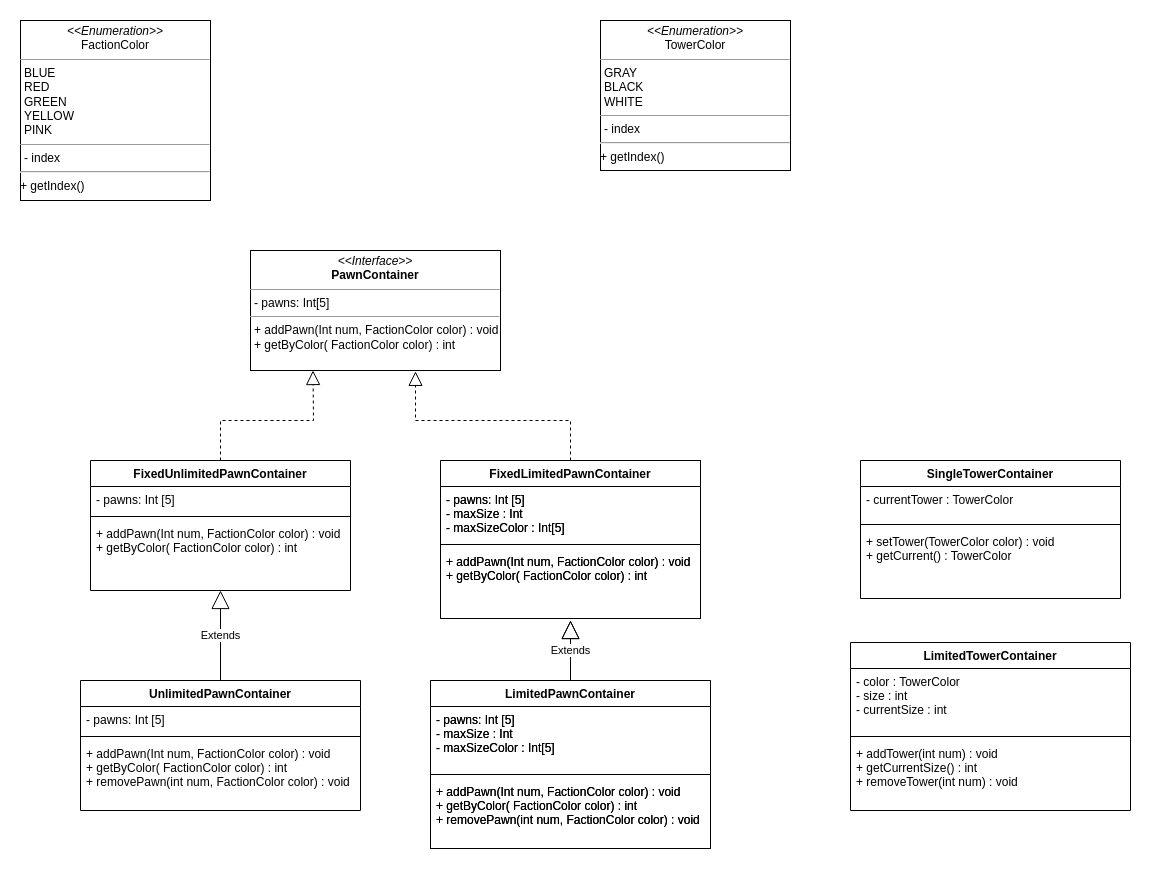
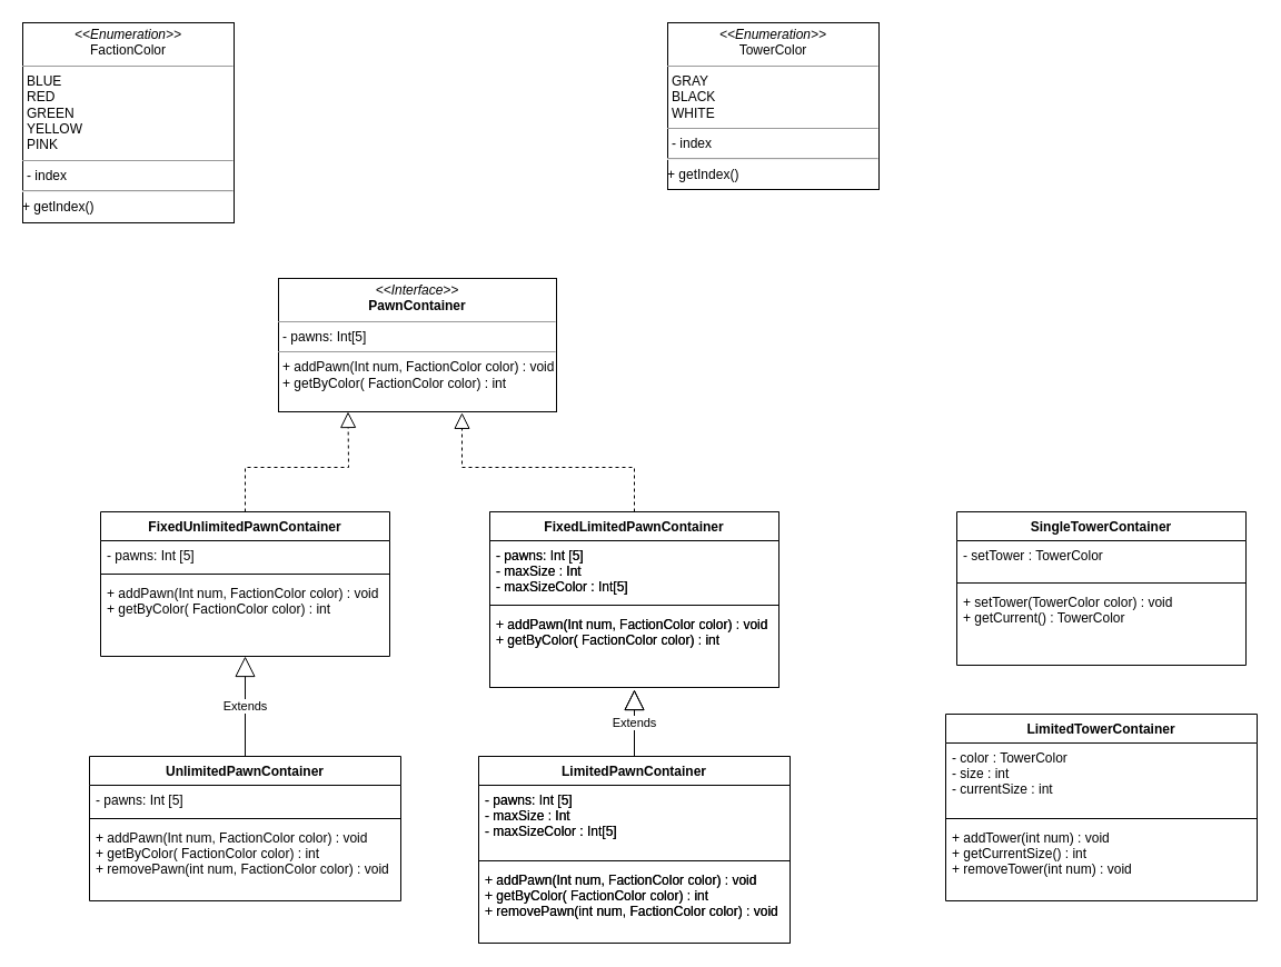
  <mxCell id="0" />
  <mxCell id="1" parent="0" />
  <mxCell id="2" value="&lt;p style=&quot;margin: 0px ; margin-top: 4px ; text-align: center&quot;&gt;&lt;i&gt;&amp;lt;&amp;lt;Enumeration&amp;gt;&amp;gt;&lt;/i&gt;&lt;br&gt;FactionColor&lt;/p&gt;&lt;hr size=&quot;1&quot;&gt;&lt;p style=&quot;margin: 0px ; margin-left: 4px&quot;&gt;BLUE&lt;/p&gt;&lt;p style=&quot;margin: 0px ; margin-left: 4px&quot;&gt;RED&lt;/p&gt;&lt;p style=&quot;margin: 0px ; margin-left: 4px&quot;&gt;GREEN&lt;/p&gt;&lt;p style=&quot;margin: 0px ; margin-left: 4px&quot;&gt;YELLOW&lt;/p&gt;&lt;p style=&quot;margin: 0px ; margin-left: 4px&quot;&gt;PINK&lt;/p&gt;&lt;hr size=&quot;1&quot;&gt;&lt;p style=&quot;margin: 0px ; margin-left: 4px&quot;&gt;- index&lt;/p&gt;&lt;hr&gt;+ getIndex()" style="verticalAlign=top;align=left;overflow=fill;fontSize=12;fontFamily=Helvetica;html=1;container=0;" vertex="1" parent="1"><mxGeometry x="20" y="20" width="190" height="180" as="geometry" /></mxCell>
  <mxCell id="3" value="&lt;p style=&quot;margin: 0px ; margin-top: 4px ; text-align: center&quot;&gt;&lt;i&gt;&amp;lt;&amp;lt;Enumeration&amp;gt;&amp;gt;&lt;/i&gt;&lt;br&gt;TowerColor&lt;/p&gt;&lt;hr size=&quot;1&quot;&gt;&lt;p style=&quot;margin: 0px ; margin-left: 4px&quot;&gt;GRAY&lt;/p&gt;&lt;p style=&quot;margin: 0px ; margin-left: 4px&quot;&gt;BLACK&lt;/p&gt;&lt;p style=&quot;margin: 0px ; margin-left: 4px&quot;&gt;WHITE&lt;/p&gt;&lt;hr size=&quot;1&quot;&gt;&lt;p style=&quot;margin: 0px ; margin-left: 4px&quot;&gt;- index&lt;/p&gt;&lt;hr&gt;+ getIndex()" style="verticalAlign=top;align=left;overflow=fill;fontSize=12;fontFamily=Helvetica;html=1;container=0;" vertex="1" parent="1"><mxGeometry x="600" y="20" width="190" height="150" as="geometry" /></mxCell>
  <mxCell id="4" value="&lt;p style=&quot;margin: 0px ; margin-top: 4px ; text-align: center&quot;&gt;&lt;i&gt;&amp;lt;&amp;lt;Interface&amp;gt;&amp;gt;&lt;/i&gt;&lt;br&gt;&lt;b&gt;PawnContainer&lt;/b&gt;&lt;/p&gt;&lt;hr size=&quot;1&quot;&gt;&lt;p style=&quot;margin: 0px ; margin-left: 4px&quot;&gt;- pawns: Int[5]&lt;br&gt;&lt;/p&gt;&lt;hr size=&quot;1&quot;&gt;&lt;p style=&quot;margin: 0px ; margin-left: 4px&quot;&gt;+ addPawn(Int num, FactionColor color) : void&lt;/p&gt;&lt;p style=&quot;margin: 0px ; margin-left: 4px&quot;&gt;+ getByColor( FactionColor color) : int&lt;/p&gt;" style="verticalAlign=top;align=left;overflow=fill;fontSize=12;fontFamily=Helvetica;html=1;" vertex="1" parent="1"><mxGeometry x="250" y="250" width="250" height="120" as="geometry" /></mxCell>
  <mxCell id="5" value="FixedUnlimitedPawnContainer" style="swimlane;fontStyle=1;align=center;verticalAlign=top;childLayout=stackLayout;horizontal=1;startSize=26;horizontalStack=0;resizeParent=1;resizeParentMax=0;resizeLast=0;collapsible=1;marginBottom=0;" vertex="1" parent="1"><mxGeometry x="90" y="460" width="260" height="130" as="geometry" /></mxCell>
  <mxCell id="6" value="- pawns: Int [5]" style="text;strokeColor=none;fillColor=none;align=left;verticalAlign=top;spacingLeft=4;spacingRight=4;overflow=hidden;rotatable=0;points=[[0,0.5],[1,0.5]];portConstraint=eastwest;" vertex="1" parent="5"><mxGeometry y="26" width="260" height="26" as="geometry" /></mxCell>
  <mxCell id="7" value="" style="line;strokeWidth=1;fillColor=none;align=left;verticalAlign=middle;spacingTop=-1;spacingLeft=3;spacingRight=3;rotatable=0;labelPosition=right;points=[];portConstraint=eastwest;" vertex="1" parent="5"><mxGeometry y="52" width="260" height="8" as="geometry" /></mxCell>
  <mxCell id="8" value="+ addPawn(Int num, FactionColor color) : void&#10;+ getByColor( FactionColor color) : int" style="text;strokeColor=none;fillColor=none;align=left;verticalAlign=top;spacingLeft=4;spacingRight=4;overflow=hidden;rotatable=0;points=[[0,0.5],[1,0.5]];portConstraint=eastwest;" vertex="1" parent="5"><mxGeometry y="60" width="260" height="70" as="geometry" /></mxCell>
  <mxCell id="9" value="" style="endArrow=block;dashed=1;endFill=0;endSize=12;html=1;rounded=0;exitX=0.5;exitY=0;exitDx=0;exitDy=0;entryX=0.25;entryY=1;entryDx=0;entryDy=0;" edge="1" parent="1" source="5" target="4"><mxGeometry width="160" relative="1" as="geometry"><mxPoint x="130" y="400" as="sourcePoint" /><mxPoint x="290" y="400" as="targetPoint" /><Array as="points"><mxPoint x="220" y="420" /><mxPoint x="313" y="420" /></Array></mxGeometry></mxCell>
  <mxCell id="10" value="UnlimitedPawnContainer" style="swimlane;fontStyle=1;align=center;verticalAlign=top;childLayout=stackLayout;horizontal=1;startSize=26;horizontalStack=0;resizeParent=1;resizeParentMax=0;resizeLast=0;collapsible=1;marginBottom=0;" vertex="1" parent="1"><mxGeometry x="80" y="680" width="280" height="130" as="geometry" /></mxCell>
  <mxCell id="11" value="- pawns: Int [5]" style="text;strokeColor=none;fillColor=none;align=left;verticalAlign=top;spacingLeft=4;spacingRight=4;overflow=hidden;rotatable=0;points=[[0,0.5],[1,0.5]];portConstraint=eastwest;" vertex="1" parent="10"><mxGeometry y="26" width="280" height="26" as="geometry" /></mxCell>
  <mxCell id="12" value="" style="line;strokeWidth=1;fillColor=none;align=left;verticalAlign=middle;spacingTop=-1;spacingLeft=3;spacingRight=3;rotatable=0;labelPosition=right;points=[];portConstraint=eastwest;" vertex="1" parent="10"><mxGeometry y="52" width="280" height="8" as="geometry" /></mxCell>
  <mxCell id="13" value="+ addPawn(Int num, FactionColor color) : void&#10;+ getByColor( FactionColor color) : int&#10;+ removePawn(int num, FactionColor color) : void" style="text;strokeColor=none;fillColor=none;align=left;verticalAlign=top;spacingLeft=4;spacingRight=4;overflow=hidden;rotatable=0;points=[[0,0.5],[1,0.5]];portConstraint=eastwest;" vertex="1" parent="10"><mxGeometry y="60" width="280" height="70" as="geometry" /></mxCell>
  <mxCell id="14" value="FixedLimitedPawnContainer" style="swimlane;fontStyle=1;align=center;verticalAlign=top;childLayout=stackLayout;horizontal=1;startSize=26;horizontalStack=0;resizeParent=1;resizeParentMax=0;resizeLast=0;collapsible=1;marginBottom=0;" vertex="1" parent="1"><mxGeometry x="440" y="460" width="260" height="158" as="geometry" /></mxCell>
  <mxCell id="15" value="- pawns: Int [5]&#10;- maxSize : Int&#10;- maxSizeColor : Int[5]" style="text;strokeColor=none;fillColor=none;align=left;verticalAlign=top;spacingLeft=4;spacingRight=4;overflow=hidden;rotatable=0;points=[[0,0.5],[1,0.5]];portConstraint=eastwest;" vertex="1" parent="14"><mxGeometry y="26" width="260" height="54" as="geometry" /></mxCell>
  <mxCell id="16" value="" style="line;strokeWidth=1;fillColor=none;align=left;verticalAlign=middle;spacingTop=-1;spacingLeft=3;spacingRight=3;rotatable=0;labelPosition=right;points=[];portConstraint=eastwest;" vertex="1" parent="14"><mxGeometry y="80" width="260" height="8" as="geometry" /></mxCell>
  <mxCell id="17" value="+ addPawn(Int num, FactionColor color) : void&#10;+ getByColor( FactionColor color) : int" style="text;strokeColor=none;fillColor=none;align=left;verticalAlign=top;spacingLeft=4;spacingRight=4;overflow=hidden;rotatable=0;points=[[0,0.5],[1,0.5]];portConstraint=eastwest;" vertex="1" parent="14"><mxGeometry y="88" width="260" height="70" as="geometry" /></mxCell>
  <mxCell id="18" value="LimitedPawnContainer" style="swimlane;fontStyle=1;align=center;verticalAlign=top;childLayout=stackLayout;horizontal=1;startSize=26;horizontalStack=0;resizeParent=1;resizeParentMax=0;resizeLast=0;collapsible=1;marginBottom=0;" vertex="1" parent="1"><mxGeometry x="430" y="680" width="280" height="168" as="geometry" /></mxCell>
  <mxCell id="19" value="- pawns: Int [5]&#10;- maxSize : Int&#10;- maxSizeColor : Int[5]" style="text;strokeColor=none;fillColor=none;align=left;verticalAlign=top;spacingLeft=4;spacingRight=4;overflow=hidden;rotatable=0;points=[[0,0.5],[1,0.5]];portConstraint=eastwest;" vertex="1" parent="18"><mxGeometry y="26" width="280" height="64" as="geometry" /></mxCell>
  <mxCell id="20" value="" style="line;strokeWidth=1;fillColor=none;align=left;verticalAlign=middle;spacingTop=-1;spacingLeft=3;spacingRight=3;rotatable=0;labelPosition=right;points=[];portConstraint=eastwest;" vertex="1" parent="18"><mxGeometry y="90" width="280" height="8" as="geometry" /></mxCell>
  <mxCell id="21" value="+ addPawn(Int num, FactionColor color) : void&#10;+ getByColor( FactionColor color) : int&#10;+ removePawn(int num, FactionColor color) : void" style="text;strokeColor=none;fillColor=none;align=left;verticalAlign=top;spacingLeft=4;spacingRight=4;overflow=hidden;rotatable=0;points=[[0,0.5],[1,0.5]];portConstraint=eastwest;" vertex="1" parent="18"><mxGeometry y="98" width="280" height="70" as="geometry" /></mxCell>
  <mxCell id="22" value="" style="endArrow=block;dashed=1;endFill=0;endSize=12;html=1;rounded=0;jumpSize=8;exitX=0.5;exitY=0;exitDx=0;exitDy=0;entryX=0.66;entryY=1.007;entryDx=0;entryDy=0;entryPerimeter=0;" edge="1" parent="1" source="14" target="4"><mxGeometry width="160" relative="1" as="geometry"><mxPoint x="520" y="410" as="sourcePoint" /><mxPoint x="680" y="410" as="targetPoint" /><Array as="points"><mxPoint x="570" y="420" /><mxPoint x="415" y="420" /></Array></mxGeometry></mxCell>
  <mxCell id="23" value="Extends" style="endArrow=block;endSize=16;endFill=0;html=1;rounded=0;jumpSize=8;exitX=0.5;exitY=0;exitDx=0;exitDy=0;" edge="1" parent="1" source="10" target="8"><mxGeometry width="160" relative="1" as="geometry"><mxPoint x="200" y="660" as="sourcePoint" /><mxPoint x="360" y="660" as="targetPoint" /></mxGeometry></mxCell>
  <mxCell id="24" value="Extends" style="endArrow=block;endSize=16;endFill=0;html=1;rounded=0;jumpSize=8;exitX=0.5;exitY=0;exitDx=0;exitDy=0;" edge="1" parent="1" source="18"><mxGeometry width="160" relative="1" as="geometry"><mxPoint x="560" y="650" as="sourcePoint" /><mxPoint x="570" y="620" as="targetPoint" /></mxGeometry></mxCell>
  <mxCell id="25" value="FixedLimitedPawnContainer" style="swimlane;fontStyle=1;align=center;verticalAlign=top;childLayout=stackLayout;horizontal=1;startSize=26;horizontalStack=0;resizeParent=1;resizeParentMax=0;resizeLast=0;collapsible=1;marginBottom=0;" vertex="1" parent="1"><mxGeometry x="440" y="460" width="260" height="158" as="geometry" /></mxCell>
  <mxCell id="26" value="- pawns: Int [5]&#10;- maxSize : Int&#10;- maxSizeColor : Int[5]" style="text;strokeColor=none;fillColor=none;align=left;verticalAlign=top;spacingLeft=4;spacingRight=4;overflow=hidden;rotatable=0;points=[[0,0.5],[1,0.5]];portConstraint=eastwest;" vertex="1" parent="25"><mxGeometry y="26" width="260" height="54" as="geometry" /></mxCell>
  <mxCell id="27" value="" style="line;strokeWidth=1;fillColor=none;align=left;verticalAlign=middle;spacingTop=-1;spacingLeft=3;spacingRight=3;rotatable=0;labelPosition=right;points=[];portConstraint=eastwest;" vertex="1" parent="25"><mxGeometry y="80" width="260" height="8" as="geometry" /></mxCell>
  <mxCell id="28" value="+ addPawn(Int num, FactionColor color) : void&#10;+ getByColor( FactionColor color) : int" style="text;strokeColor=none;fillColor=none;align=left;verticalAlign=top;spacingLeft=4;spacingRight=4;overflow=hidden;rotatable=0;points=[[0,0.5],[1,0.5]];portConstraint=eastwest;" vertex="1" parent="25"><mxGeometry y="88" width="260" height="70" as="geometry" /></mxCell>
  <mxCell id="29" value="LimitedPawnContainer" style="swimlane;fontStyle=1;align=center;verticalAlign=top;childLayout=stackLayout;horizontal=1;startSize=26;horizontalStack=0;resizeParent=1;resizeParentMax=0;resizeLast=0;collapsible=1;marginBottom=0;" vertex="1" parent="1"><mxGeometry x="430" y="680" width="280" height="168" as="geometry" /></mxCell>
  <mxCell id="30" value="- pawns: Int [5]&#10;- maxSize : Int&#10;- maxSizeColor : Int[5]" style="text;strokeColor=none;fillColor=none;align=left;verticalAlign=top;spacingLeft=4;spacingRight=4;overflow=hidden;rotatable=0;points=[[0,0.5],[1,0.5]];portConstraint=eastwest;" vertex="1" parent="29"><mxGeometry y="26" width="280" height="64" as="geometry" /></mxCell>
  <mxCell id="31" value="" style="line;strokeWidth=1;fillColor=none;align=left;verticalAlign=middle;spacingTop=-1;spacingLeft=3;spacingRight=3;rotatable=0;labelPosition=right;points=[];portConstraint=eastwest;" vertex="1" parent="29"><mxGeometry y="90" width="280" height="8" as="geometry" /></mxCell>
  <mxCell id="32" value="+ addPawn(Int num, FactionColor color) : void&#10;+ getByColor( FactionColor color) : int&#10;+ removePawn(int num, FactionColor color) : void" style="text;strokeColor=none;fillColor=none;align=left;verticalAlign=top;spacingLeft=4;spacingRight=4;overflow=hidden;rotatable=0;points=[[0,0.5],[1,0.5]];portConstraint=eastwest;" vertex="1" parent="29"><mxGeometry y="98" width="280" height="70" as="geometry" /></mxCell>
  <mxCell id="33" value="Extends" style="endArrow=block;endSize=16;endFill=0;html=1;rounded=0;jumpSize=8;exitX=0.5;exitY=0;exitDx=0;exitDy=0;" edge="1" parent="1" source="29"><mxGeometry width="160" relative="1" as="geometry"><mxPoint x="560" y="650" as="sourcePoint" /><mxPoint x="570" y="620" as="targetPoint" /></mxGeometry></mxCell>
  <mxCell id="34" value="LimitedTowerContainer" style="swimlane;fontStyle=1;align=center;verticalAlign=top;childLayout=stackLayout;horizontal=1;startSize=26;horizontalStack=0;resizeParent=1;resizeParentMax=0;resizeLast=0;collapsible=1;marginBottom=0;" vertex="1" parent="1"><mxGeometry x="850" y="642" width="280" height="168" as="geometry" /></mxCell>
  <mxCell id="35" value="- color : TowerColor&#10;- size : int&#10;- currentSize : int" style="text;strokeColor=none;fillColor=none;align=left;verticalAlign=top;spacingLeft=4;spacingRight=4;overflow=hidden;rotatable=0;points=[[0,0.5],[1,0.5]];portConstraint=eastwest;" vertex="1" parent="34"><mxGeometry y="26" width="280" height="64" as="geometry" /></mxCell>
  <mxCell id="36" value="" style="line;strokeWidth=1;fillColor=none;align=left;verticalAlign=middle;spacingTop=-1;spacingLeft=3;spacingRight=3;rotatable=0;labelPosition=right;points=[];portConstraint=eastwest;" vertex="1" parent="34"><mxGeometry y="90" width="280" height="8" as="geometry" /></mxCell>
  <mxCell id="37" value="+ addTower(int num) : void&#10;+ getCurrentSize() : int&#10;+ removeTower(int num) : void" style="text;strokeColor=none;fillColor=none;align=left;verticalAlign=top;spacingLeft=4;spacingRight=4;overflow=hidden;rotatable=0;points=[[0,0.5],[1,0.5]];portConstraint=eastwest;" vertex="1" parent="34"><mxGeometry y="98" width="280" height="70" as="geometry" /></mxCell>
  <mxCell id="38" value="SingleTowerContainer" style="swimlane;fontStyle=1;align=center;verticalAlign=top;childLayout=stackLayout;horizontal=1;startSize=26;horizontalStack=0;resizeParent=1;resizeParentMax=0;resizeLast=0;collapsible=1;marginBottom=0;" vertex="1" parent="1"><mxGeometry x="860" y="460" width="260" height="138" as="geometry" /></mxCell>
- <mxCell id="39" value="- currentTower : TowerColor" style="text;strokeColor=none;fillColor=none;align=left;verticalAlign=top;spacingLeft=4;spacingRight=4;overflow=hidden;rotatable=0;points=[[0,0.5],[1,0.5]];portConstraint=eastwest;" vertex="1" parent="38"><mxGeometry y="26" width="260" height="34" as="geometry" /></mxCell>
+ <mxCell id="39" value="- setTower : TowerColor" style="text;strokeColor=none;fillColor=none;align=left;verticalAlign=top;spacingLeft=4;spacingRight=4;overflow=hidden;rotatable=0;points=[[0,0.5],[1,0.5]];portConstraint=eastwest;" vertex="1" parent="38"><mxGeometry y="26" width="260" height="34" as="geometry" /></mxCell>
  <mxCell id="40" value="" style="line;strokeWidth=1;fillColor=none;align=left;verticalAlign=middle;spacingTop=-1;spacingLeft=3;spacingRight=3;rotatable=0;labelPosition=right;points=[];portConstraint=eastwest;" vertex="1" parent="38"><mxGeometry y="60" width="260" height="8" as="geometry" /></mxCell>
  <mxCell id="41" value="+ setTower(TowerColor color) : void&#10;+ getCurrent() : TowerColor" style="text;strokeColor=none;fillColor=none;align=left;verticalAlign=top;spacingLeft=4;spacingRight=4;overflow=hidden;rotatable=0;points=[[0,0.5],[1,0.5]];portConstraint=eastwest;" vertex="1" parent="38"><mxGeometry y="68" width="260" height="70" as="geometry" /></mxCell>
